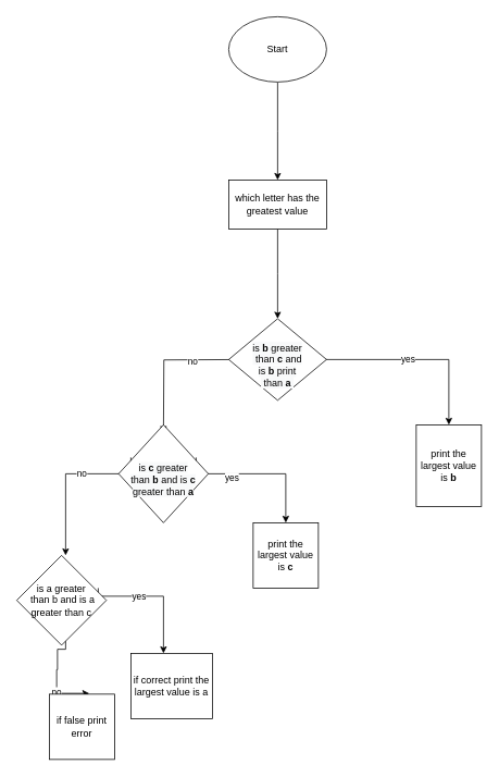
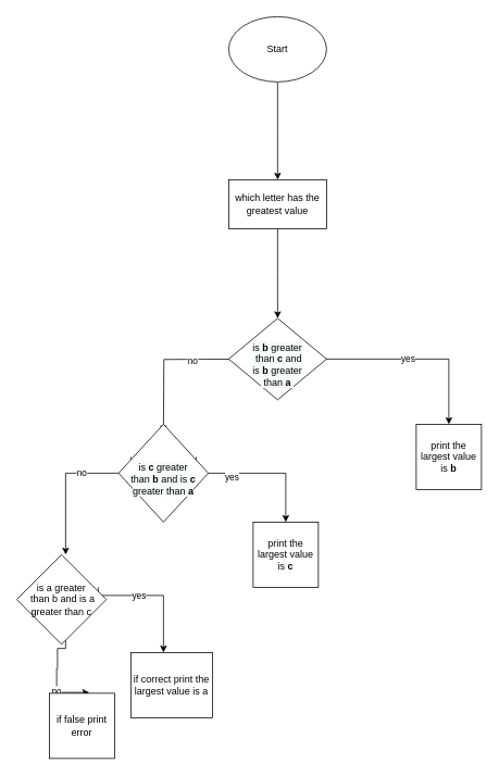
  <mxCell id="0" />
  <mxCell id="1" parent="0" />
  <mxCell id="2" style="edgeStyle=orthogonalEdgeStyle;rounded=0;orthogonalLoop=1;jettySize=auto;html=1;" edge="1" parent="1" source="3"><mxGeometry relative="1" as="geometry"><mxPoint x="340" y="220" as="targetPoint" /></mxGeometry></mxCell>
  <mxCell id="3" value="Start" style="ellipse;whiteSpace=wrap;html=1;" vertex="1" parent="1"><mxGeometry x="280" y="20" width="120" height="80" as="geometry" /></mxCell>
  <mxCell id="4" style="edgeStyle=orthogonalEdgeStyle;rounded=0;orthogonalLoop=1;jettySize=auto;html=1;" edge="1" parent="1" source="5"><mxGeometry relative="1" as="geometry"><mxPoint x="340" y="390" as="targetPoint" /></mxGeometry></mxCell>
  <mxCell id="5" value="which letter has the greatest value" style="rounded=0;whiteSpace=wrap;html=1;" vertex="1" parent="1"><mxGeometry x="280" y="220" width="120" height="60" as="geometry" /></mxCell>
  <mxCell id="6" value="yes" style="edgeStyle=orthogonalEdgeStyle;rounded=0;orthogonalLoop=1;jettySize=auto;html=1;" edge="1" parent="1" target="9"><mxGeometry relative="1" as="geometry"><mxPoint x="380" y="430" as="sourcePoint" /><Array as="points"><mxPoint x="380" y="440" /><mxPoint x="550" y="440" /></Array></mxGeometry></mxCell>
  <mxCell id="7" style="edgeStyle=orthogonalEdgeStyle;rounded=0;orthogonalLoop=1;jettySize=auto;html=1;entryX=0.5;entryY=0;entryDx=0;entryDy=0;" edge="1" parent="1"><mxGeometry relative="1" as="geometry"><mxPoint x="300" y="440" as="sourcePoint" /><mxPoint x="200" y="530" as="targetPoint" /></mxGeometry></mxCell>
  <mxCell id="8" value="no" style="edgeLabel;html=1;align=center;verticalAlign=middle;resizable=0;points=[];" vertex="1" connectable="0" parent="7"><mxGeometry x="-0.316" y="2" relative="1" as="geometry"><mxPoint as="offset" /></mxGeometry></mxCell>
- <mxCell id="9" value="print the largest value is &lt;b&gt;b&lt;/b&gt;" style="whiteSpace=wrap;html=1;aspect=fixed;" vertex="1" parent="1"><mxGeometry x="510" y="520" width="80" height="100" as="geometry" /></mxCell>
+ <mxCell id="9" value="print the largest value is &lt;b&gt;b&lt;/b&gt;" style="whiteSpace=wrap;html=1;aspect=fixed;" vertex="1" parent="1"><mxGeometry x="510" y="520" width="80" height="80" as="geometry" /></mxCell>
  <mxCell id="10" style="edgeStyle=orthogonalEdgeStyle;rounded=0;orthogonalLoop=1;jettySize=auto;html=1;entryX=0.5;entryY=0;entryDx=0;entryDy=0;" edge="1" parent="1" target="13"><mxGeometry relative="1" as="geometry"><mxPoint x="240" y="560" as="sourcePoint" /><Array as="points"><mxPoint x="240" y="580" /><mxPoint x="350" y="580" /></Array></mxGeometry></mxCell>
  <mxCell id="11" value="yes" style="edgeLabel;html=1;align=center;verticalAlign=middle;resizable=0;points=[];" vertex="1" connectable="0" parent="10"><mxGeometry x="-0.652" y="-4" relative="1" as="geometry"><mxPoint x="30" as="offset" /></mxGeometry></mxCell>
  <mxCell id="12" value="no" style="edgeStyle=orthogonalEdgeStyle;rounded=0;orthogonalLoop=1;jettySize=auto;html=1;entryX=0.5;entryY=0;entryDx=0;entryDy=0;" edge="1" parent="1"><mxGeometry x="-0.2" relative="1" as="geometry"><mxPoint x="160" y="560" as="sourcePoint" /><mxPoint x="80" y="680" as="targetPoint" /><Array as="points"><mxPoint x="160" y="580" /><mxPoint x="80" y="580" /></Array><mxPoint as="offset" /></mxGeometry></mxCell>
  <mxCell id="13" value="print the largest value is &lt;b&gt;c&lt;/b&gt;" style="whiteSpace=wrap;html=1;aspect=fixed;" vertex="1" parent="1"><mxGeometry x="310" y="640" width="80" height="80" as="geometry" /></mxCell>
  <mxCell id="14" value="yes" style="edgeStyle=orthogonalEdgeStyle;rounded=0;orthogonalLoop=1;jettySize=auto;html=1;" edge="1" parent="1" target="16"><mxGeometry x="-0.25" relative="1" as="geometry"><mxPoint x="200" y="840" as="targetPoint" /><mxPoint x="120" y="720" as="sourcePoint" /><Array as="points"><mxPoint x="120" y="730" /><mxPoint x="200" y="730" /></Array><mxPoint as="offset" /></mxGeometry></mxCell>
  <mxCell id="15" value="no" style="edgeStyle=orthogonalEdgeStyle;rounded=0;orthogonalLoop=1;jettySize=auto;html=1;entryX=0.613;entryY=-0.012;entryDx=0;entryDy=0;entryPerimeter=0;" edge="1" parent="1" target="17"><mxGeometry x="0.419" relative="1" as="geometry"><mxPoint x="80" y="760" as="sourcePoint" /><Array as="points"><mxPoint x="80" y="795" /><mxPoint x="70" y="795" /><mxPoint x="70" y="820" /><mxPoint x="69" y="820" /></Array><mxPoint as="offset" /></mxGeometry></mxCell>
  <mxCell id="16" value="if correct print the largest value is a" style="whiteSpace=wrap;html=1;aspect=fixed;" vertex="1" parent="1"><mxGeometry x="160" y="800" width="100" height="80" as="geometry" /></mxCell>
  <mxCell id="17" value="if false print error" style="whiteSpace=wrap;html=1;aspect=fixed;" vertex="1" parent="1"><mxGeometry x="60" y="850" width="80" height="80" as="geometry" /></mxCell>
- <mxCell id="18" value="&lt;br&gt;&lt;span style=&quot;color: rgb(0 , 0 , 0) ; font-family: &amp;#34;helvetica&amp;#34; ; font-size: 12px ; font-style: normal ; font-weight: 400 ; letter-spacing: normal ; text-align: center ; text-indent: 0px ; text-transform: none ; word-spacing: 0px ; background-color: rgb(248 , 249 , 250) ; display: inline ; float: none&quot;&gt;is &lt;/span&gt;&lt;span style=&quot;color: rgb(0 , 0 , 0) ; font-family: &amp;#34;helvetica&amp;#34; ; font-size: 12px ; font-style: normal ; letter-spacing: normal ; text-align: center ; text-indent: 0px ; text-transform: none ; word-spacing: 0px ; background-color: rgb(248 , 249 , 250) ; display: inline ; float: none&quot;&gt;&lt;b&gt;b&lt;/b&gt;&lt;/span&gt;&lt;span style=&quot;color: rgb(0 , 0 , 0) ; font-family: &amp;#34;helvetica&amp;#34; ; font-size: 12px ; font-style: normal ; font-weight: 400 ; letter-spacing: normal ; text-align: center ; text-indent: 0px ; text-transform: none ; word-spacing: 0px ; background-color: rgb(248 , 249 , 250) ; display: inline ; float: none&quot;&gt; greater&lt;br&gt;&amp;nbsp;than &lt;/span&gt;&lt;span style=&quot;color: rgb(0 , 0 , 0) ; font-family: &amp;#34;helvetica&amp;#34; ; font-size: 12px ; font-style: normal ; letter-spacing: normal ; text-align: center ; text-indent: 0px ; text-transform: none ; word-spacing: 0px ; background-color: rgb(248 , 249 , 250) ; display: inline ; float: none&quot;&gt;&lt;b&gt;c &lt;/b&gt;&lt;/span&gt;&lt;span style=&quot;color: rgb(0 , 0 , 0) ; font-family: &amp;#34;helvetica&amp;#34; ; font-size: 12px ; font-style: normal ; font-weight: 400 ; letter-spacing: normal ; text-align: center ; text-indent: 0px ; text-transform: none ; word-spacing: 0px ; background-color: rgb(248 , 249 , 250) ; display: inline ; float: none&quot;&gt;and &lt;br&gt;is&lt;/span&gt;&lt;span style=&quot;color: rgb(0 , 0 , 0) ; font-family: &amp;#34;helvetica&amp;#34; ; font-size: 12px ; font-style: normal ; letter-spacing: normal ; text-align: center ; text-indent: 0px ; text-transform: none ; word-spacing: 0px ; background-color: rgb(248 , 249 , 250) ; display: inline ; float: none&quot;&gt;&lt;b&gt; b&lt;/b&gt;&lt;/span&gt;&lt;span style=&quot;color: rgb(0 , 0 , 0) ; font-family: &amp;#34;helvetica&amp;#34; ; font-size: 12px ; font-style: normal ; font-weight: 400 ; letter-spacing: normal ; text-align: center ; text-indent: 0px ; text-transform: none ; word-spacing: 0px ; background-color: rgb(248 , 249 , 250) ; display: inline ; float: none&quot;&gt; print&lt;br&gt;&amp;nbsp;than &lt;/span&gt;&lt;span style=&quot;color: rgb(0 , 0 , 0) ; font-family: &amp;#34;helvetica&amp;#34; ; font-size: 12px ; font-style: normal ; letter-spacing: normal ; text-align: center ; text-indent: 0px ; text-transform: none ; word-spacing: 0px ; background-color: rgb(248 , 249 , 250) ; display: inline ; float: none&quot;&gt;&lt;b&gt;a&lt;/b&gt;&lt;/span&gt;&lt;span style=&quot;color: rgb(0 , 0 , 0) ; font-family: &amp;#34;helvetica&amp;#34; ; font-size: 12px ; font-style: normal ; font-weight: 400 ; letter-spacing: normal ; text-align: center ; text-indent: 0px ; text-transform: none ; word-spacing: 0px ; background-color: rgb(248 , 249 , 250) ; display: inline ; float: none&quot;&gt;&amp;nbsp;&lt;/span&gt;" style="rhombus;whiteSpace=wrap;html=1;" vertex="1" parent="1"><mxGeometry x="280" y="390" width="120" height="100" as="geometry" /></mxCell>
+ <mxCell id="18" value="&lt;br&gt;&lt;span style=&quot;color: rgb(0 , 0 , 0) ; font-family: &amp;#34;helvetica&amp;#34; ; font-size: 12px ; font-style: normal ; font-weight: 400 ; letter-spacing: normal ; text-align: center ; text-indent: 0px ; text-transform: none ; word-spacing: 0px ; background-color: rgb(248 , 249 , 250) ; display: inline ; float: none&quot;&gt;is &lt;/span&gt;&lt;span style=&quot;color: rgb(0 , 0 , 0) ; font-family: &amp;#34;helvetica&amp;#34; ; font-size: 12px ; font-style: normal ; letter-spacing: normal ; text-align: center ; text-indent: 0px ; text-transform: none ; word-spacing: 0px ; background-color: rgb(248 , 249 , 250) ; display: inline ; float: none&quot;&gt;&lt;b&gt;b&lt;/b&gt;&lt;/span&gt;&lt;span style=&quot;color: rgb(0 , 0 , 0) ; font-family: &amp;#34;helvetica&amp;#34; ; font-size: 12px ; font-style: normal ; font-weight: 400 ; letter-spacing: normal ; text-align: center ; text-indent: 0px ; text-transform: none ; word-spacing: 0px ; background-color: rgb(248 , 249 , 250) ; display: inline ; float: none&quot;&gt; greater&lt;br&gt;&amp;nbsp;than &lt;/span&gt;&lt;span style=&quot;color: rgb(0 , 0 , 0) ; font-family: &amp;#34;helvetica&amp;#34; ; font-size: 12px ; font-style: normal ; letter-spacing: normal ; text-align: center ; text-indent: 0px ; text-transform: none ; word-spacing: 0px ; background-color: rgb(248 , 249 , 250) ; display: inline ; float: none&quot;&gt;&lt;b&gt;c &lt;/b&gt;&lt;/span&gt;&lt;span style=&quot;color: rgb(0 , 0 , 0) ; font-family: &amp;#34;helvetica&amp;#34; ; font-size: 12px ; font-style: normal ; font-weight: 400 ; letter-spacing: normal ; text-align: center ; text-indent: 0px ; text-transform: none ; word-spacing: 0px ; background-color: rgb(248 , 249 , 250) ; display: inline ; float: none&quot;&gt;and &lt;br&gt;is&lt;/span&gt;&lt;span style=&quot;color: rgb(0 , 0 , 0) ; font-family: &amp;#34;helvetica&amp;#34; ; font-size: 12px ; font-style: normal ; letter-spacing: normal ; text-align: center ; text-indent: 0px ; text-transform: none ; word-spacing: 0px ; background-color: rgb(248 , 249 , 250) ; display: inline ; float: none&quot;&gt;&lt;b&gt; b&lt;/b&gt;&lt;/span&gt;&lt;span style=&quot;color: rgb(0 , 0 , 0) ; font-family: &amp;#34;helvetica&amp;#34; ; font-size: 12px ; font-style: normal ; font-weight: 400 ; letter-spacing: normal ; text-align: center ; text-indent: 0px ; text-transform: none ; word-spacing: 0px ; background-color: rgb(248 , 249 , 250) ; display: inline ; float: none&quot;&gt; greater&lt;br&gt;&amp;nbsp;than &lt;/span&gt;&lt;span style=&quot;color: rgb(0 , 0 , 0) ; font-family: &amp;#34;helvetica&amp;#34; ; font-size: 12px ; font-style: normal ; letter-spacing: normal ; text-align: center ; text-indent: 0px ; text-transform: none ; word-spacing: 0px ; background-color: rgb(248 , 249 , 250) ; display: inline ; float: none&quot;&gt;&lt;b&gt;a&lt;/b&gt;&lt;/span&gt;&lt;span style=&quot;color: rgb(0 , 0 , 0) ; font-family: &amp;#34;helvetica&amp;#34; ; font-size: 12px ; font-style: normal ; font-weight: 400 ; letter-spacing: normal ; text-align: center ; text-indent: 0px ; text-transform: none ; word-spacing: 0px ; background-color: rgb(248 , 249 , 250) ; display: inline ; float: none&quot;&gt;&amp;nbsp;&lt;/span&gt;" style="rhombus;whiteSpace=wrap;html=1;" vertex="1" parent="1"><mxGeometry x="280" y="390" width="120" height="100" as="geometry" /></mxCell>
  <mxCell id="19" value="&lt;br&gt;&lt;span style=&quot;color: rgb(0 , 0 , 0) ; font-family: &amp;#34;helvetica&amp;#34; ; font-size: 12px ; font-style: normal ; font-weight: 400 ; letter-spacing: normal ; text-align: center ; text-indent: 0px ; text-transform: none ; word-spacing: 0px ; background-color: rgb(248 , 249 , 250) ; display: inline ; float: none&quot;&gt;is &lt;/span&gt;&lt;span style=&quot;color: rgb(0 , 0 , 0) ; font-family: &amp;#34;helvetica&amp;#34; ; font-size: 12px ; font-style: normal ; letter-spacing: normal ; text-align: center ; text-indent: 0px ; text-transform: none ; word-spacing: 0px ; background-color: rgb(248 , 249 , 250) ; display: inline ; float: none&quot;&gt;&lt;b&gt;c&lt;/b&gt;&lt;/span&gt;&lt;span style=&quot;color: rgb(0 , 0 , 0) ; font-family: &amp;#34;helvetica&amp;#34; ; font-size: 12px ; font-style: normal ; font-weight: 400 ; letter-spacing: normal ; text-align: center ; text-indent: 0px ; text-transform: none ; word-spacing: 0px ; background-color: rgb(248 , 249 , 250) ; display: inline ; float: none&quot;&gt; greater &lt;br&gt;than &lt;/span&gt;&lt;span style=&quot;color: rgb(0 , 0 , 0) ; font-family: &amp;#34;helvetica&amp;#34; ; font-size: 12px ; font-style: normal ; letter-spacing: normal ; text-align: center ; text-indent: 0px ; text-transform: none ; word-spacing: 0px ; background-color: rgb(248 , 249 , 250) ; display: inline ; float: none&quot;&gt;&lt;b&gt;b&lt;/b&gt;&lt;/span&gt;&lt;span style=&quot;color: rgb(0 , 0 , 0) ; font-family: &amp;#34;helvetica&amp;#34; ; font-size: 12px ; font-style: normal ; font-weight: 400 ; letter-spacing: normal ; text-align: center ; text-indent: 0px ; text-transform: none ; word-spacing: 0px ; background-color: rgb(248 , 249 , 250) ; display: inline ; float: none&quot;&gt; and is &lt;/span&gt;&lt;span style=&quot;color: rgb(0 , 0 , 0) ; font-family: &amp;#34;helvetica&amp;#34; ; font-size: 12px ; font-style: normal ; letter-spacing: normal ; text-align: center ; text-indent: 0px ; text-transform: none ; word-spacing: 0px ; background-color: rgb(248 , 249 , 250) ; display: inline ; float: none&quot;&gt;&lt;b&gt;c&lt;/b&gt;&lt;/span&gt;&lt;span style=&quot;color: rgb(0 , 0 , 0) ; font-family: &amp;#34;helvetica&amp;#34; ; font-size: 12px ; font-style: normal ; font-weight: 400 ; letter-spacing: normal ; text-align: center ; text-indent: 0px ; text-transform: none ; word-spacing: 0px ; background-color: rgb(248 , 249 , 250) ; display: inline ; float: none&quot;&gt; greater than&lt;/span&gt;&lt;span style=&quot;color: rgb(0 , 0 , 0) ; font-family: &amp;#34;helvetica&amp;#34; ; font-size: 12px ; font-style: normal ; letter-spacing: normal ; text-align: center ; text-indent: 0px ; text-transform: none ; word-spacing: 0px ; background-color: rgb(248 , 249 , 250) ; display: inline ; float: none&quot;&gt;&lt;b&gt; a&lt;/b&gt;&lt;/span&gt;&lt;br&gt;" style="rhombus;whiteSpace=wrap;html=1;" vertex="1" parent="1"><mxGeometry x="145" y="520" width="110" height="120" as="geometry" /></mxCell>
  <mxCell id="20" value="&lt;span&gt;is a greater&lt;br&gt;&amp;nbsp;than b and is a greater than c&lt;/span&gt;" style="rhombus;whiteSpace=wrap;html=1;" vertex="1" parent="1"><mxGeometry x="20" y="680" width="110" height="110" as="geometry" /></mxCell>
